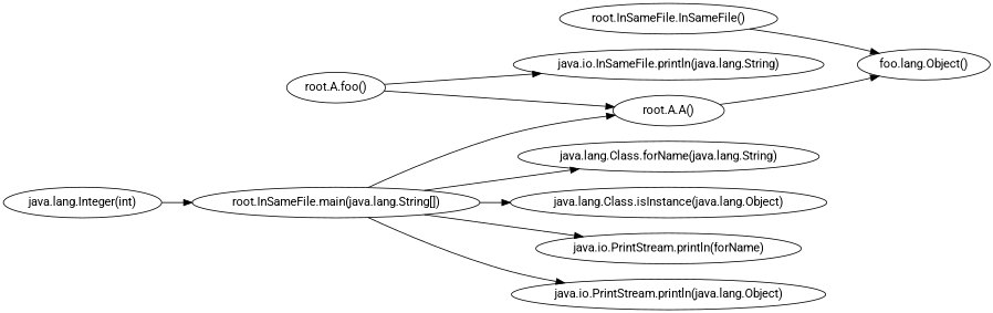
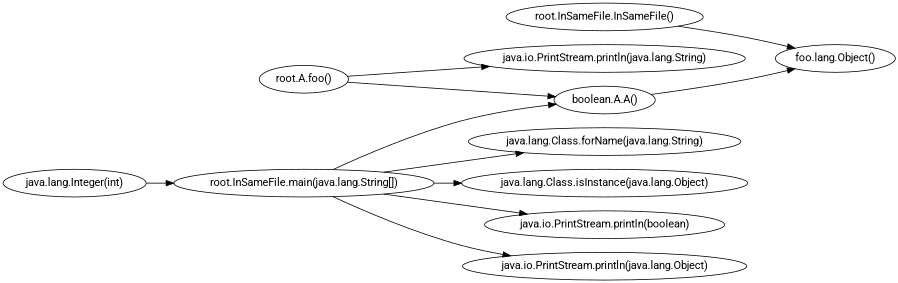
  digraph {
    fontname=Roboto
    rankdir=LR
    node [fontname=Roboto]
    edge [fontname=Roboto]
-   n1 [label="root.A.A()"]
+   n1 [label="boolean.A.A()"]
    n2 [label="foo.lang.Object()"]
    n3 [label="root.A.foo()"]
-   n4 [label="java.io.InSameFile.println(java.lang.String)"]
+   n4 [label="java.io.PrintStream.println(java.lang.String)"]
    n5 [label="root.InSameFile.InSameFile()"]
    n6 [label="java.lang.Class.forName(java.lang.String)"]
    n7 [label="java.lang.Class.isInstance(java.lang.Object)"]
    n8 [label="java.lang.Integer(int)"]
    n9 [label="root.InSameFile.main(java.lang.String[])"]
-   n10 [label="java.io.PrintStream.println(forName)"]
+   n10 [label="java.io.PrintStream.println(boolean)"]
    n11 [label="java.io.PrintStream.println(java.lang.Object)"]
    n1 -> n2
    n3 -> n1
    n3 -> n4
    n5 -> n2
    n8 -> n9
    n9 -> n1
    n9 -> n6
    n9 -> n7
    n9 -> n10
    n9 -> n11
  }
